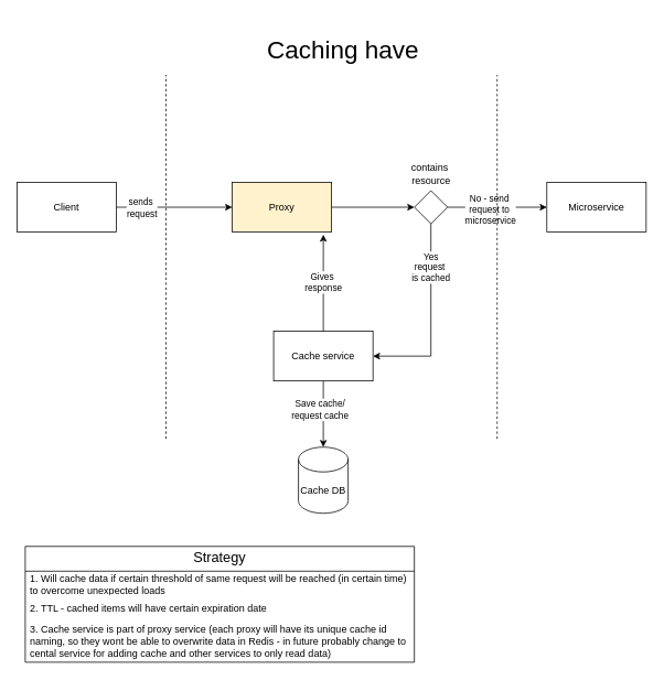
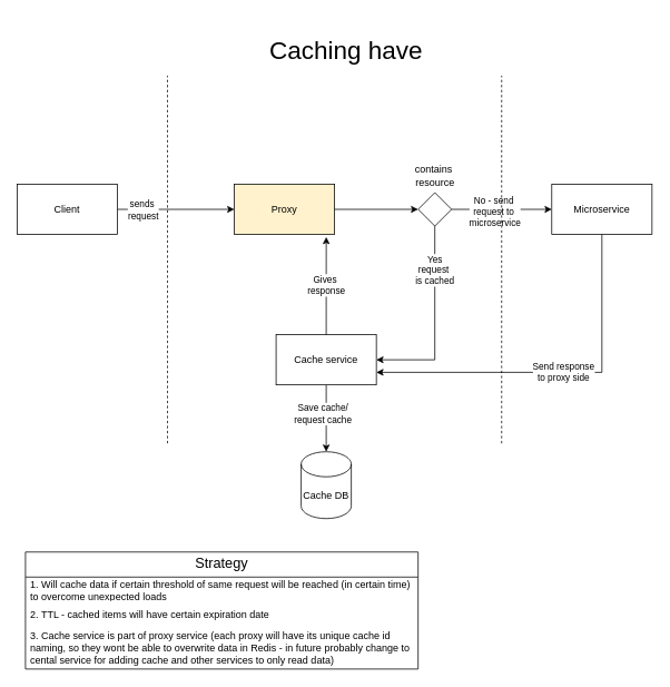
  <mxCell id="0" />
  <mxCell id="1" parent="0" />
  <mxCell id="2" value="&lt;font style=&quot;font-size: 30px;&quot;&gt;Caching have&lt;/font&gt;" style="text;html=1;align=center;verticalAlign=middle;whiteSpace=wrap;rounded=0;" parent="1" vertex="1"><mxGeometry x="296" y="20" width="236" height="80" as="geometry" /></mxCell>
  <mxCell id="3" style="edgeStyle=orthogonalEdgeStyle;rounded=0;orthogonalLoop=1;jettySize=auto;html=1;exitX=1;exitY=0.5;exitDx=0;exitDy=0;entryX=0;entryY=0.5;entryDx=0;entryDy=0;" parent="1" source="5" target="8" edge="1"><mxGeometry relative="1" as="geometry" /></mxCell>
  <mxCell id="4" value="&lt;div&gt;sends&amp;nbsp;&lt;/div&gt;&lt;div&gt;request&lt;/div&gt;" style="edgeLabel;html=1;align=center;verticalAlign=middle;resizable=0;points=[];" parent="3" vertex="1" connectable="0"><mxGeometry x="-0.571" relative="1" as="geometry"><mxPoint as="offset" /></mxGeometry></mxCell>
  <mxCell id="5" value="Client" style="rounded=0;whiteSpace=wrap;html=1;" parent="1" vertex="1"><mxGeometry x="20" y="220" width="120" height="60" as="geometry" /></mxCell>
  <mxCell id="6" style="edgeStyle=orthogonalEdgeStyle;rounded=0;orthogonalLoop=1;jettySize=auto;html=1;" parent="1" source="14" edge="1"><mxGeometry relative="1" as="geometry"><mxPoint x="660" y="250" as="targetPoint" /></mxGeometry></mxCell>
  <mxCell id="7" value="&lt;div&gt;No - send&amp;nbsp;&lt;/div&gt;&lt;div&gt;request to&amp;nbsp;&lt;/div&gt;&lt;div&gt;microservice&lt;/div&gt;" style="edgeLabel;html=1;align=center;verticalAlign=middle;resizable=0;points=[];" parent="6" vertex="1" connectable="0"><mxGeometry x="-0.585" y="-2" relative="1" as="geometry"><mxPoint x="26" as="offset" /></mxGeometry></mxCell>
  <mxCell id="8" value="Proxy" style="rounded=0;whiteSpace=wrap;html=1;fillColor=#fff2cc;" parent="1" vertex="1"><mxGeometry x="280" y="220" width="120" height="60" as="geometry" /></mxCell>
  <mxCell id="9" value="" style="endArrow=none;dashed=1;html=1;rounded=0;" parent="1" edge="1"><mxGeometry width="50" height="50" relative="1" as="geometry"><mxPoint x="200" y="530" as="sourcePoint" /><mxPoint x="200" y="90" as="targetPoint" /></mxGeometry></mxCell>
  <mxCell id="10" value="" style="endArrow=none;dashed=1;html=1;rounded=0;" parent="1" edge="1"><mxGeometry width="50" height="50" relative="1" as="geometry"><mxPoint x="600" y="530" as="sourcePoint" /><mxPoint x="600" y="90" as="targetPoint" /></mxGeometry></mxCell>
  <mxCell id="11" value="" style="edgeStyle=orthogonalEdgeStyle;rounded=0;orthogonalLoop=1;jettySize=auto;html=1;" parent="1" source="8" target="14" edge="1"><mxGeometry relative="1" as="geometry"><mxPoint x="660" y="250" as="targetPoint" /><mxPoint x="400" y="250" as="sourcePoint" /></mxGeometry></mxCell>
  <mxCell id="12" style="edgeStyle=orthogonalEdgeStyle;rounded=0;orthogonalLoop=1;jettySize=auto;html=1;exitX=0.5;exitY=1;exitDx=0;exitDy=0;entryX=1;entryY=0.5;entryDx=0;entryDy=0;" parent="1" source="14" target="21" edge="1"><mxGeometry relative="1" as="geometry"><mxPoint x="520" y="420" as="targetPoint" /></mxGeometry></mxCell>
  <mxCell id="13" value="&lt;div&gt;Yes&lt;/div&gt;&lt;div&gt;request&amp;nbsp;&lt;/div&gt;&lt;div&gt;is cached&lt;br&gt;&lt;/div&gt;" style="edgeLabel;html=1;align=center;verticalAlign=middle;resizable=0;points=[];" parent="12" vertex="1" connectable="0"><mxGeometry x="-0.544" y="-1" relative="1" as="geometry"><mxPoint as="offset" /></mxGeometry></mxCell>
  <mxCell id="14" value="" style="rhombus;whiteSpace=wrap;html=1;" parent="1" vertex="1"><mxGeometry x="500" y="230" width="40" height="40" as="geometry" /></mxCell>
  <mxCell id="15" value="&lt;div&gt;contains&amp;nbsp;&lt;/div&gt;&lt;div&gt;resource&lt;/div&gt;" style="text;html=1;align=center;verticalAlign=middle;resizable=0;points=[];autosize=1;strokeColor=none;fillColor=none;" parent="1" vertex="1"><mxGeometry x="485" y="190" width="70" height="40" as="geometry" /></mxCell>
+ <mxCell id="16" style="edgeStyle=orthogonalEdgeStyle;rounded=0;orthogonalLoop=1;jettySize=auto;html=1;entryX=1;entryY=0.75;entryDx=0;entryDy=0;" parent="1" source="18" target="21" edge="1"><mxGeometry relative="1" as="geometry"><Array as="points"><mxPoint x="720" y="445" /></Array></mxGeometry></mxCell>
+ <mxCell id="17" value="&lt;div&gt;Send response&lt;/div&gt;&lt;div&gt;to proxy side&lt;br&gt;&lt;/div&gt;" style="edgeLabel;html=1;align=center;verticalAlign=middle;resizable=0;points=[];" parent="16" vertex="1" connectable="0"><mxGeometry x="-0.025" y="-1" relative="1" as="geometry"><mxPoint as="offset" /></mxGeometry></mxCell>
  <mxCell id="18" value="Microservice" style="rounded=0;whiteSpace=wrap;html=1;" parent="1" vertex="1"><mxGeometry x="660" y="220" width="120" height="60" as="geometry" /></mxCell>
  <mxCell id="19" value="" style="edgeStyle=orthogonalEdgeStyle;rounded=0;orthogonalLoop=1;jettySize=auto;html=1;" parent="1" source="21" edge="1"><mxGeometry relative="1" as="geometry"><mxPoint x="390" y="540" as="targetPoint" /></mxGeometry></mxCell>
  <mxCell id="20" value="&lt;div&gt;Save cache/&lt;/div&gt;&lt;div&gt;request cache&lt;br&gt;&lt;/div&gt;" style="edgeLabel;html=1;align=center;verticalAlign=middle;resizable=0;points=[];" parent="19" vertex="1" connectable="0"><mxGeometry x="0.006" y="5" relative="1" as="geometry"><mxPoint x="-5" y="-1" as="offset" /></mxGeometry></mxCell>
  <mxCell id="21" value="Cache service" style="rounded=0;whiteSpace=wrap;html=1;" parent="1" vertex="1"><mxGeometry x="330" y="400" width="120" height="60" as="geometry" /></mxCell>
  <mxCell id="22" style="edgeStyle=orthogonalEdgeStyle;rounded=0;orthogonalLoop=1;jettySize=auto;html=1;exitX=0.5;exitY=0;exitDx=0;exitDy=0;entryX=0.917;entryY=1.05;entryDx=0;entryDy=0;entryPerimeter=0;" parent="1" source="21" target="8" edge="1"><mxGeometry relative="1" as="geometry" /></mxCell>
  <mxCell id="23" value="&lt;div&gt;Gives&amp;nbsp;&lt;/div&gt;&lt;div&gt;response&lt;/div&gt;" style="edgeLabel;html=1;align=center;verticalAlign=middle;resizable=0;points=[];" parent="22" vertex="1" connectable="0"><mxGeometry x="0.35" y="1" relative="1" as="geometry"><mxPoint y="20" as="offset" /></mxGeometry></mxCell>
  <mxCell id="24" value="Cache DB" style="shape=cylinder3;whiteSpace=wrap;html=1;boundedLbl=1;backgroundOutline=1;size=15;" parent="1" vertex="1"><mxGeometry x="360" y="540" width="60" height="80" as="geometry" /></mxCell>
  <mxCell id="25" value="&lt;font style=&quot;font-size: 17px;&quot;&gt;Strategy&lt;/font&gt;" style="swimlane;fontStyle=0;childLayout=stackLayout;horizontal=1;startSize=30;horizontalStack=0;resizeParent=1;resizeParentMax=0;resizeLast=0;collapsible=1;marginBottom=0;whiteSpace=wrap;html=1;" parent="1" vertex="1"><mxGeometry x="30" y="660" width="470" height="140" as="geometry" /></mxCell>
  <mxCell id="26" value="1. Will cache data if certain threshold of same request will be reached (in certain time) to overcome unexpected loads" style="text;strokeColor=none;fillColor=none;align=left;verticalAlign=middle;spacingLeft=4;spacingRight=4;overflow=hidden;points=[[0,0.5],[1,0.5]];portConstraint=eastwest;rotatable=0;whiteSpace=wrap;html=1;" parent="25" vertex="1"><mxGeometry y="30" width="470" height="30" as="geometry" /></mxCell>
  <mxCell id="27" value="2. TTL - cached items will have certain expiration date" style="text;strokeColor=none;fillColor=none;align=left;verticalAlign=middle;spacingLeft=4;spacingRight=4;overflow=hidden;points=[[0,0.5],[1,0.5]];portConstraint=eastwest;rotatable=0;whiteSpace=wrap;html=1;" parent="25" vertex="1"><mxGeometry y="60" width="470" height="30" as="geometry" /></mxCell>
  <mxCell id="28" value="3. Cache service is part of proxy service (each proxy will have its unique cache id naming, so they wont be able to overwrite data in Redis - in future probably change to cental service for adding cache and other services to only read data)" style="text;strokeColor=none;fillColor=none;align=left;verticalAlign=middle;spacingLeft=4;spacingRight=4;overflow=hidden;points=[[0,0.5],[1,0.5]];portConstraint=eastwest;rotatable=0;whiteSpace=wrap;html=1;" vertex="1" parent="25"><mxGeometry y="90" width="470" height="50" as="geometry" /></mxCell>
